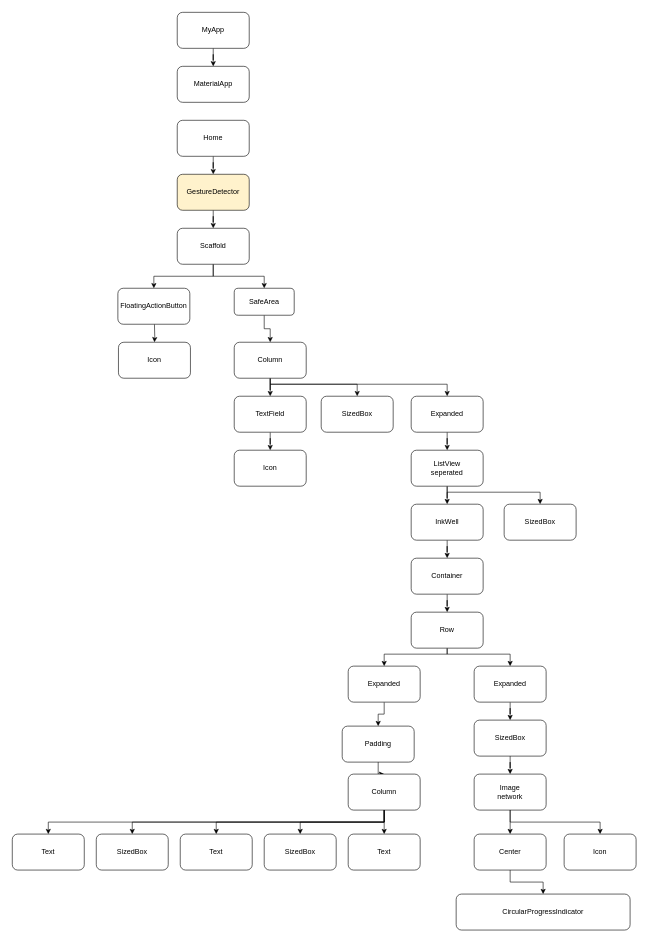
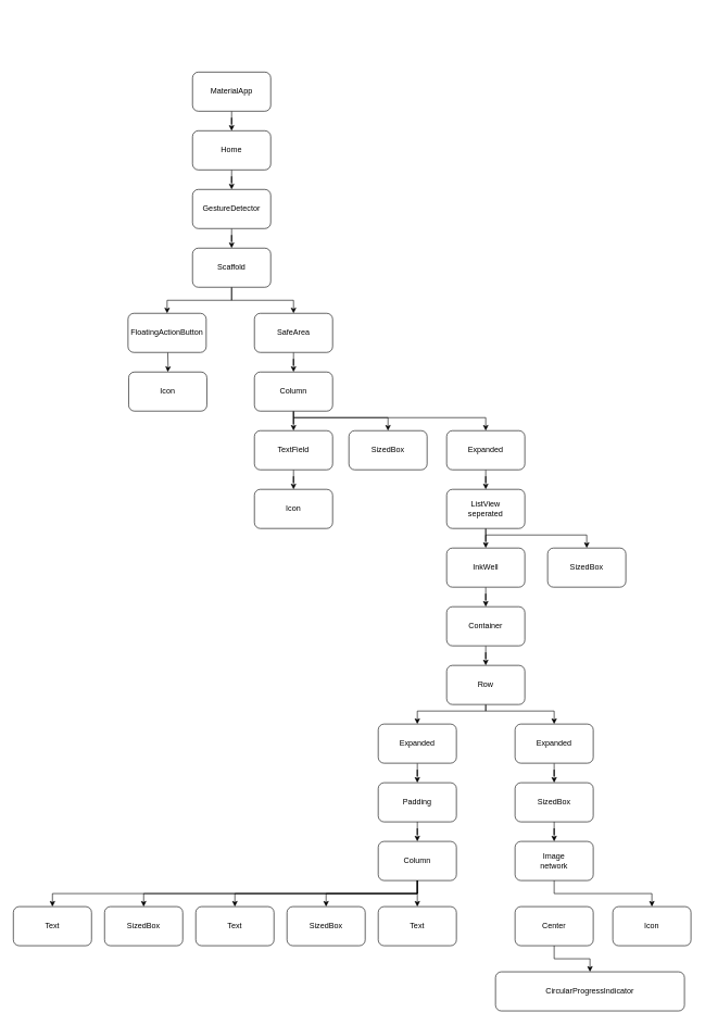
  <mxCell id="0" />
  <mxCell id="1" parent="0" />
- <mxCell id="2" value="" style="edgeStyle=orthogonalEdgeStyle;rounded=0;orthogonalLoop=1;jettySize=auto;html=1;" edge="1" parent="1" source="3" target="5"><mxGeometry relative="1" as="geometry" /></mxCell>
- <mxCell id="3" value="MyApp" style="rounded=1;whiteSpace=wrap;html=1;" vertex="1" parent="1"><mxGeometry x="295" y="20" width="120" height="60" as="geometry" /></mxCell>
+ <mxCell id="4" value="" style="edgeStyle=orthogonalEdgeStyle;rounded=0;orthogonalLoop=1;jettySize=auto;html=1;" edge="1" parent="1" source="5" target="7"><mxGeometry relative="1" as="geometry" /></mxCell>
  <mxCell id="5" value="MaterialApp" style="rounded=1;whiteSpace=wrap;html=1;" vertex="1" parent="1"><mxGeometry x="295" y="110" width="120" height="60" as="geometry" /></mxCell>
  <mxCell id="6" value="" style="edgeStyle=orthogonalEdgeStyle;rounded=0;orthogonalLoop=1;jettySize=auto;html=1;" edge="1" parent="1" source="7" target="9"><mxGeometry relative="1" as="geometry" /></mxCell>
  <mxCell id="7" value="Home" style="rounded=1;whiteSpace=wrap;html=1;" vertex="1" parent="1"><mxGeometry x="295" y="200" width="120" height="60" as="geometry" /></mxCell>
  <mxCell id="8" value="" style="edgeStyle=orthogonalEdgeStyle;rounded=0;orthogonalLoop=1;jettySize=auto;html=1;" edge="1" parent="1" source="9" target="12"><mxGeometry relative="1" as="geometry" /></mxCell>
- <mxCell id="9" value="GestureDetector" style="rounded=1;whiteSpace=wrap;html=1;fillColor=#fff2cc;" vertex="1" parent="1"><mxGeometry x="295" y="290" width="120" height="60" as="geometry" /></mxCell>
+ <mxCell id="9" value="GestureDetector" style="rounded=1;whiteSpace=wrap;html=1;" vertex="1" parent="1"><mxGeometry x="295" y="290" width="120" height="60" as="geometry" /></mxCell>
  <mxCell id="10" value="" style="edgeStyle=orthogonalEdgeStyle;rounded=0;orthogonalLoop=1;jettySize=auto;html=1;" edge="1" parent="1" source="12" target="17"><mxGeometry relative="1" as="geometry" /></mxCell>
  <mxCell id="11" style="edgeStyle=orthogonalEdgeStyle;rounded=0;orthogonalLoop=1;jettySize=auto;html=1;exitX=0.5;exitY=1;exitDx=0;exitDy=0;entryX=0.5;entryY=0;entryDx=0;entryDy=0;" edge="1" parent="1" source="12" target="14"><mxGeometry relative="1" as="geometry" /></mxCell>
  <mxCell id="12" value="Scaffold" style="rounded=1;whiteSpace=wrap;html=1;" vertex="1" parent="1"><mxGeometry x="295" y="380" width="120" height="60" as="geometry" /></mxCell>
  <mxCell id="13" value="" style="edgeStyle=orthogonalEdgeStyle;rounded=0;orthogonalLoop=1;jettySize=auto;html=1;" edge="1" parent="1" target="15"><mxGeometry relative="1" as="geometry"><mxPoint x="257" y="540" as="sourcePoint" /></mxGeometry></mxCell>
  <mxCell id="14" value="FloatingActionButton" style="rounded=1;whiteSpace=wrap;html=1;" vertex="1" parent="1"><mxGeometry x="196" y="480" width="120" height="60" as="geometry" /></mxCell>
  <mxCell id="15" value="Icon" style="rounded=1;whiteSpace=wrap;html=1;" vertex="1" parent="1"><mxGeometry x="197" y="570" width="120" height="60" as="geometry" /></mxCell>
  <mxCell id="16" value="" style="edgeStyle=orthogonalEdgeStyle;rounded=0;orthogonalLoop=1;jettySize=auto;html=1;" edge="1" parent="1" source="17" target="21"><mxGeometry relative="1" as="geometry" /></mxCell>
- <mxCell id="17" value="SafeArea" style="rounded=1;whiteSpace=wrap;html=1;" vertex="1" parent="1"><mxGeometry x="390" y="480" width="100" height="45" as="geometry" /></mxCell>
+ <mxCell id="17" value="SafeArea" style="rounded=1;whiteSpace=wrap;html=1;" vertex="1" parent="1"><mxGeometry x="390" y="480" width="120" height="60" as="geometry" /></mxCell>
  <mxCell id="18" value="" style="edgeStyle=orthogonalEdgeStyle;rounded=0;orthogonalLoop=1;jettySize=auto;html=1;" edge="1" parent="1" source="21" target="23"><mxGeometry relative="1" as="geometry" /></mxCell>
  <mxCell id="19" style="edgeStyle=orthogonalEdgeStyle;rounded=0;orthogonalLoop=1;jettySize=auto;html=1;exitX=0.5;exitY=1;exitDx=0;exitDy=0;entryX=0.5;entryY=0;entryDx=0;entryDy=0;" edge="1" parent="1" source="21" target="26"><mxGeometry relative="1" as="geometry"><Array as="points"><mxPoint x="450" y="640" /><mxPoint x="595" y="640" /></Array></mxGeometry></mxCell>
  <mxCell id="20" style="edgeStyle=orthogonalEdgeStyle;rounded=0;orthogonalLoop=1;jettySize=auto;html=1;exitX=0.5;exitY=1;exitDx=0;exitDy=0;entryX=0.5;entryY=0;entryDx=0;entryDy=0;" edge="1" parent="1" source="21" target="25"><mxGeometry relative="1" as="geometry"><Array as="points"><mxPoint x="450" y="640" /><mxPoint x="745" y="640" /></Array></mxGeometry></mxCell>
  <mxCell id="21" value="Column" style="rounded=1;whiteSpace=wrap;html=1;" vertex="1" parent="1"><mxGeometry x="390" y="570" width="120" height="60" as="geometry" /></mxCell>
  <mxCell id="22" value="" style="edgeStyle=orthogonalEdgeStyle;rounded=0;orthogonalLoop=1;jettySize=auto;html=1;" edge="1" parent="1" source="23" target="27"><mxGeometry relative="1" as="geometry" /></mxCell>
  <mxCell id="23" value="TextField" style="rounded=1;whiteSpace=wrap;html=1;" vertex="1" parent="1"><mxGeometry x="390" y="660" width="120" height="60" as="geometry" /></mxCell>
  <mxCell id="24" value="" style="edgeStyle=orthogonalEdgeStyle;rounded=0;orthogonalLoop=1;jettySize=auto;html=1;" edge="1" parent="1" source="25" target="30"><mxGeometry relative="1" as="geometry" /></mxCell>
  <mxCell id="25" value="Expanded" style="rounded=1;whiteSpace=wrap;html=1;" vertex="1" parent="1"><mxGeometry x="685" y="660" width="120" height="60" as="geometry" /></mxCell>
  <mxCell id="26" value="SizedBox" style="rounded=1;whiteSpace=wrap;html=1;" vertex="1" parent="1"><mxGeometry x="535" y="660" width="120" height="60" as="geometry" /></mxCell>
  <mxCell id="27" value="Icon" style="rounded=1;whiteSpace=wrap;html=1;" vertex="1" parent="1"><mxGeometry x="390" y="750" width="120" height="60" as="geometry" /></mxCell>
  <mxCell id="28" value="" style="edgeStyle=orthogonalEdgeStyle;rounded=0;orthogonalLoop=1;jettySize=auto;html=1;" edge="1" parent="1" source="30" target="32"><mxGeometry relative="1" as="geometry" /></mxCell>
  <mxCell id="29" style="edgeStyle=orthogonalEdgeStyle;rounded=0;orthogonalLoop=1;jettySize=auto;html=1;exitX=0.5;exitY=1;exitDx=0;exitDy=0;entryX=0.5;entryY=0;entryDx=0;entryDy=0;" edge="1" parent="1" source="30" target="60"><mxGeometry relative="1" as="geometry"><Array as="points"><mxPoint x="745" y="820" /><mxPoint x="900" y="820" /></Array></mxGeometry></mxCell>
  <mxCell id="30" value="ListView&lt;div&gt;seperated&lt;/div&gt;" style="rounded=1;whiteSpace=wrap;html=1;" vertex="1" parent="1"><mxGeometry x="685" y="750" width="120" height="60" as="geometry" /></mxCell>
  <mxCell id="31" value="" style="edgeStyle=orthogonalEdgeStyle;rounded=0;orthogonalLoop=1;jettySize=auto;html=1;" edge="1" parent="1" source="32" target="34"><mxGeometry relative="1" as="geometry" /></mxCell>
  <mxCell id="32" value="InkWell" style="rounded=1;whiteSpace=wrap;html=1;" vertex="1" parent="1"><mxGeometry x="685" y="840" width="120" height="60" as="geometry" /></mxCell>
  <mxCell id="33" value="" style="edgeStyle=orthogonalEdgeStyle;rounded=0;orthogonalLoop=1;jettySize=auto;html=1;" edge="1" parent="1" source="34" target="37"><mxGeometry relative="1" as="geometry" /></mxCell>
  <mxCell id="34" value="Container" style="rounded=1;whiteSpace=wrap;html=1;" vertex="1" parent="1"><mxGeometry x="685" y="930" width="120" height="60" as="geometry" /></mxCell>
  <mxCell id="35" style="edgeStyle=orthogonalEdgeStyle;rounded=0;orthogonalLoop=1;jettySize=auto;html=1;exitX=0.5;exitY=1;exitDx=0;exitDy=0;entryX=0.5;entryY=0;entryDx=0;entryDy=0;" edge="1" parent="1" source="37" target="41"><mxGeometry relative="1" as="geometry"><Array as="points"><mxPoint x="745" y="1090" /><mxPoint x="850" y="1090" /></Array></mxGeometry></mxCell>
  <mxCell id="36" style="edgeStyle=orthogonalEdgeStyle;rounded=0;orthogonalLoop=1;jettySize=auto;html=1;exitX=0.5;exitY=1;exitDx=0;exitDy=0;entryX=0.5;entryY=0;entryDx=0;entryDy=0;" edge="1" parent="1" source="37" target="39"><mxGeometry relative="1" as="geometry"><Array as="points"><mxPoint x="745" y="1090" /><mxPoint x="640" y="1090" /></Array></mxGeometry></mxCell>
  <mxCell id="37" value="Row" style="rounded=1;whiteSpace=wrap;html=1;" vertex="1" parent="1"><mxGeometry x="685" y="1020" width="120" height="60" as="geometry" /></mxCell>
  <mxCell id="38" value="" style="edgeStyle=orthogonalEdgeStyle;rounded=0;orthogonalLoop=1;jettySize=auto;html=1;" edge="1" parent="1" source="39" target="43"><mxGeometry relative="1" as="geometry" /></mxCell>
  <mxCell id="39" value="Expanded" style="rounded=1;whiteSpace=wrap;html=1;" vertex="1" parent="1"><mxGeometry x="580" y="1110" width="120" height="60" as="geometry" /></mxCell>
  <mxCell id="40" value="" style="edgeStyle=orthogonalEdgeStyle;rounded=0;orthogonalLoop=1;jettySize=auto;html=1;" edge="1" parent="1" source="41" target="56"><mxGeometry relative="1" as="geometry" /></mxCell>
  <mxCell id="41" value="Expanded" style="rounded=1;whiteSpace=wrap;html=1;" vertex="1" parent="1"><mxGeometry x="790" y="1110" width="120" height="60" as="geometry" /></mxCell>
  <mxCell id="42" value="" style="edgeStyle=orthogonalEdgeStyle;rounded=0;orthogonalLoop=1;jettySize=auto;html=1;" edge="1" parent="1" source="43" target="49"><mxGeometry relative="1" as="geometry" /></mxCell>
- <mxCell id="43" value="Padding" style="rounded=1;whiteSpace=wrap;html=1;" vertex="1" parent="1"><mxGeometry x="570" y="1210" width="120" height="60" as="geometry" /></mxCell>
+ <mxCell id="43" value="Padding" style="rounded=1;whiteSpace=wrap;html=1;" vertex="1" parent="1"><mxGeometry x="580" y="1200" width="120" height="60" as="geometry" /></mxCell>
  <mxCell id="44" value="" style="edgeStyle=orthogonalEdgeStyle;rounded=0;orthogonalLoop=1;jettySize=auto;html=1;" edge="1" parent="1" source="49" target="52"><mxGeometry relative="1" as="geometry" /></mxCell>
  <mxCell id="45" style="edgeStyle=orthogonalEdgeStyle;rounded=0;orthogonalLoop=1;jettySize=auto;html=1;exitX=0.5;exitY=1;exitDx=0;exitDy=0;entryX=0.5;entryY=0;entryDx=0;entryDy=0;" edge="1" parent="1" source="49" target="50"><mxGeometry relative="1" as="geometry" /></mxCell>
  <mxCell id="46" style="edgeStyle=orthogonalEdgeStyle;rounded=0;orthogonalLoop=1;jettySize=auto;html=1;exitX=0.5;exitY=1;exitDx=0;exitDy=0;entryX=0.5;entryY=0;entryDx=0;entryDy=0;" edge="1" parent="1" source="49" target="54"><mxGeometry relative="1" as="geometry" /></mxCell>
  <mxCell id="47" style="edgeStyle=orthogonalEdgeStyle;rounded=0;orthogonalLoop=1;jettySize=auto;html=1;exitX=0.5;exitY=1;exitDx=0;exitDy=0;entryX=0.5;entryY=0;entryDx=0;entryDy=0;" edge="1" parent="1" source="49" target="51"><mxGeometry relative="1" as="geometry" /></mxCell>
  <mxCell id="48" style="edgeStyle=orthogonalEdgeStyle;rounded=0;orthogonalLoop=1;jettySize=auto;html=1;exitX=0.5;exitY=1;exitDx=0;exitDy=0;entryX=0.5;entryY=0;entryDx=0;entryDy=0;" edge="1" parent="1" source="49" target="53"><mxGeometry relative="1" as="geometry" /></mxCell>
  <mxCell id="49" value="Column" style="rounded=1;whiteSpace=wrap;html=1;" vertex="1" parent="1"><mxGeometry x="580" y="1290" width="120" height="60" as="geometry" /></mxCell>
  <mxCell id="50" value="Text" style="rounded=1;whiteSpace=wrap;html=1;" vertex="1" parent="1"><mxGeometry x="20" y="1390" width="120" height="60" as="geometry" /></mxCell>
  <mxCell id="51" value="Text" style="rounded=1;whiteSpace=wrap;html=1;" vertex="1" parent="1"><mxGeometry x="300" y="1390" width="120" height="60" as="geometry" /></mxCell>
  <mxCell id="52" value="Text" style="rounded=1;whiteSpace=wrap;html=1;" vertex="1" parent="1"><mxGeometry x="580" y="1390" width="120" height="60" as="geometry" /></mxCell>
  <mxCell id="53" value="SizedBox" style="rounded=1;whiteSpace=wrap;html=1;" vertex="1" parent="1"><mxGeometry x="440" y="1390" width="120" height="60" as="geometry" /></mxCell>
  <mxCell id="54" value="SizedBox" style="rounded=1;whiteSpace=wrap;html=1;" vertex="1" parent="1"><mxGeometry x="160" y="1390" width="120" height="60" as="geometry" /></mxCell>
  <mxCell id="55" value="" style="edgeStyle=orthogonalEdgeStyle;rounded=0;orthogonalLoop=1;jettySize=auto;html=1;" edge="1" parent="1" source="56" target="59"><mxGeometry relative="1" as="geometry" /></mxCell>
  <mxCell id="56" value="SizedBox" style="rounded=1;whiteSpace=wrap;html=1;" vertex="1" parent="1"><mxGeometry x="790" y="1200" width="120" height="60" as="geometry" /></mxCell>
- <mxCell id="57" value="" style="edgeStyle=orthogonalEdgeStyle;rounded=0;orthogonalLoop=1;jettySize=auto;html=1;" edge="1" parent="1" source="59" target="62"><mxGeometry relative="1" as="geometry" /></mxCell>
  <mxCell id="58" style="edgeStyle=orthogonalEdgeStyle;rounded=0;orthogonalLoop=1;jettySize=auto;html=1;exitX=0.5;exitY=1;exitDx=0;exitDy=0;entryX=0.5;entryY=0;entryDx=0;entryDy=0;" edge="1" parent="1" source="59" target="64"><mxGeometry relative="1" as="geometry" /></mxCell>
  <mxCell id="59" value="Image&lt;div&gt;network&lt;/div&gt;" style="rounded=1;whiteSpace=wrap;html=1;" vertex="1" parent="1"><mxGeometry x="790" y="1290" width="120" height="60" as="geometry" /></mxCell>
  <mxCell id="60" value="SizedBox" style="rounded=1;whiteSpace=wrap;html=1;" vertex="1" parent="1"><mxGeometry x="840" y="840" width="120" height="60" as="geometry" /></mxCell>
  <mxCell id="61" value="" style="edgeStyle=orthogonalEdgeStyle;rounded=0;orthogonalLoop=1;jettySize=auto;html=1;" edge="1" parent="1" source="62" target="63"><mxGeometry relative="1" as="geometry" /></mxCell>
  <mxCell id="62" value="Center" style="rounded=1;whiteSpace=wrap;html=1;" vertex="1" parent="1"><mxGeometry x="790" y="1390" width="120" height="60" as="geometry" /></mxCell>
  <mxCell id="63" value="CircularProgressIndicator" style="rounded=1;whiteSpace=wrap;html=1;" vertex="1" parent="1"><mxGeometry x="760" y="1490" width="290" height="60" as="geometry" /></mxCell>
  <mxCell id="64" value="Icon" style="rounded=1;whiteSpace=wrap;html=1;" vertex="1" parent="1"><mxGeometry x="940" y="1390" width="120" height="60" as="geometry" /></mxCell>
